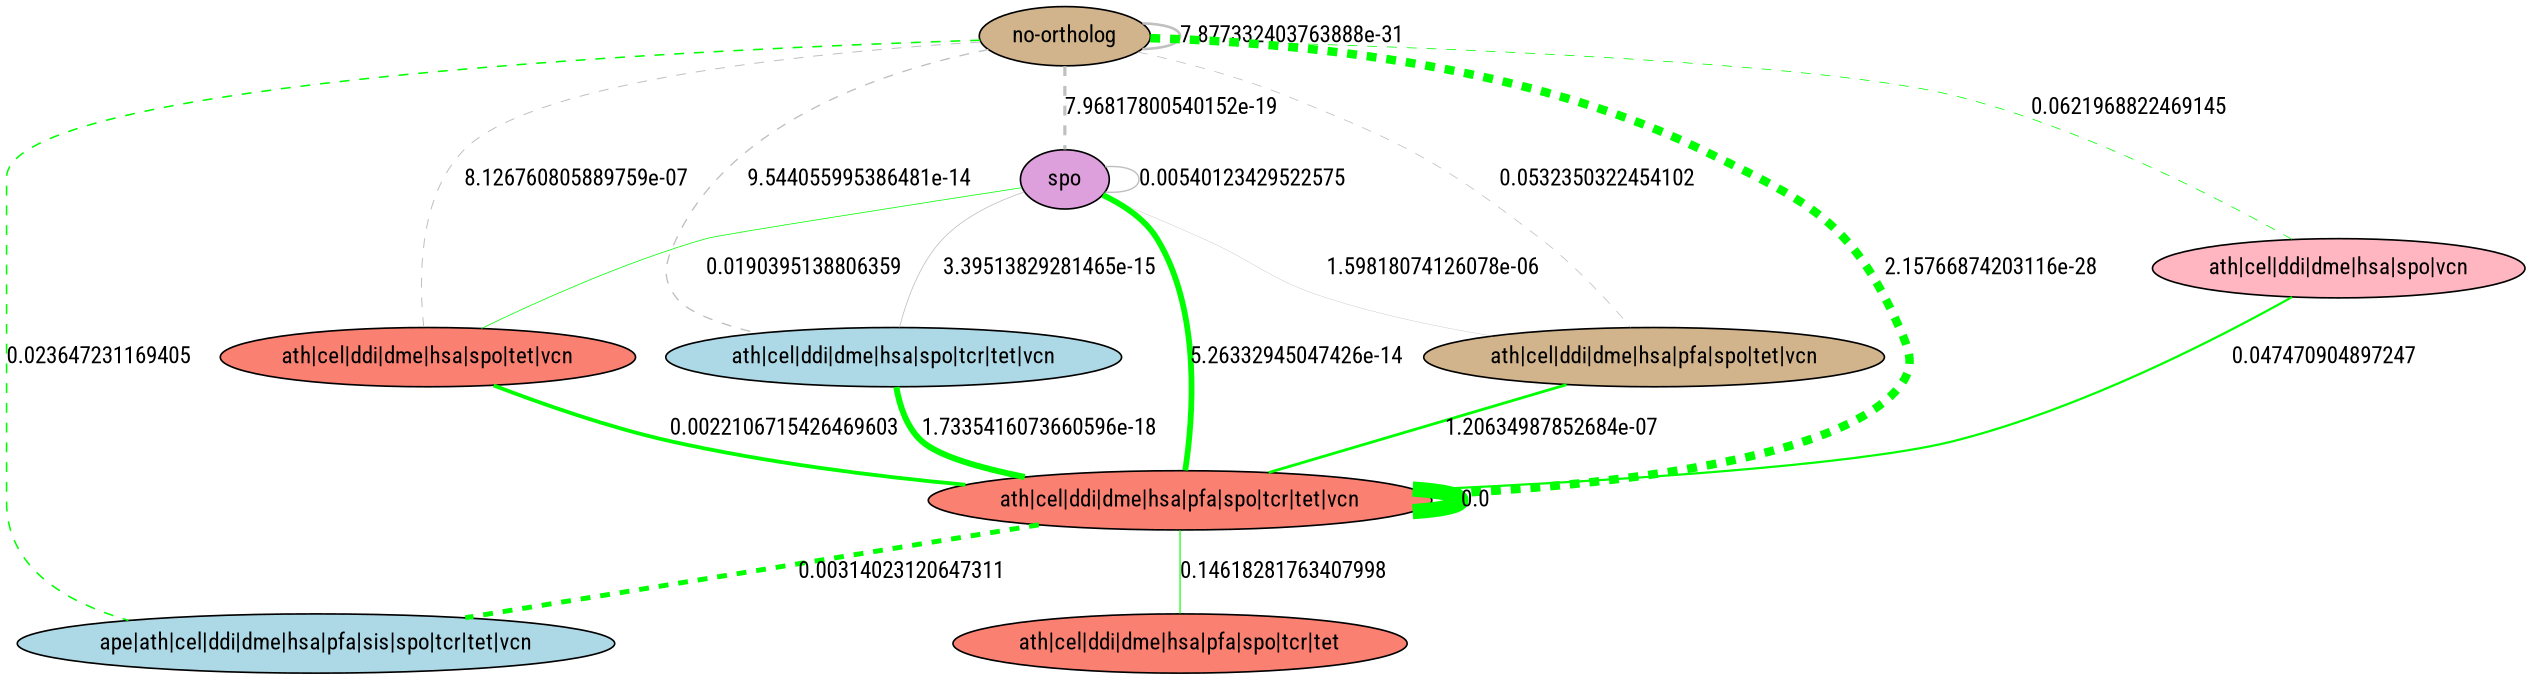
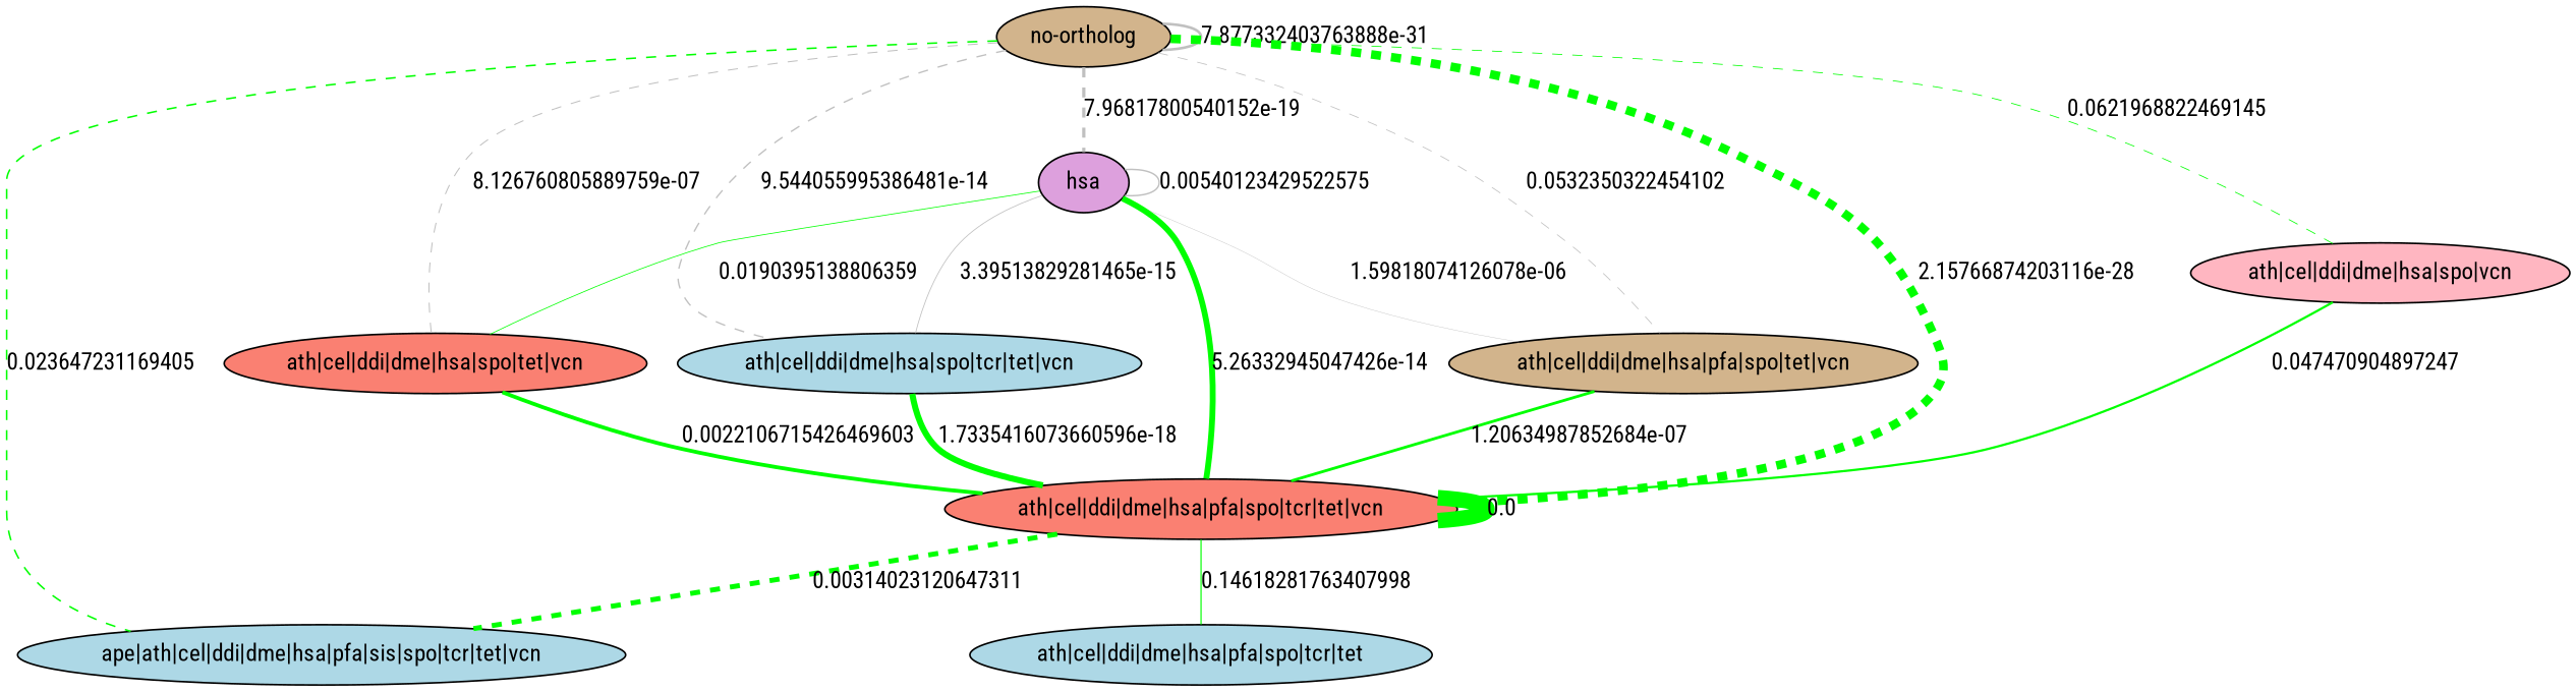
  graph {
    fontname="Roboto Condensed"
    node [fillcolor=lightblue fontname="Roboto Condensed" style=filled]
    edge [A="-----------------" B="-+--+-++-++--++++" PROF_A="-+--+-++-++--++++" PROF_Q="-----------------" color=green fontname="Roboto Condensed" style=solid taxa_A="ath|cel|ddi|dme|hsa|pfa|spo|tcr|tet|vcn" taxa_Q="no-ortholog" taxonomy_A=eukar taxonomy_Q=eukar]
    "no-ortholog" [fillcolor=tan]
-   spo [fillcolor=plum]
+   spo [fillcolor=plum label=hsa]
    "ath|cel|ddi|dme|hsa|spo|vcn" [fillcolor=lightpink]
    "ath|cel|ddi|dme|hsa|spo|tet|vcn" [fillcolor=salmon]
    "ath|cel|ddi|dme|hsa|spo|tcr|tet|vcn"
    "ath|cel|ddi|dme|hsa|pfa|spo|tet|vcn" [fillcolor=tan]
    "ath|cel|ddi|dme|hsa|pfa|spo|tcr|tet|vcn" [fillcolor=salmon]
    "ape|ath|cel|ddi|dme|hsa|pfa|sis|spo|tcr|tet|vcn"
-   "ath|cel|ddi|dme|hsa|pfa|spo|tcr|tet" [fillcolor=salmon]
+   "ath|cel|ddi|dme|hsa|pfa|spo|tcr|tet"
    "no-ortholog" -- "no-ortholog" [B="-----------------" PROF_A="-----------------" color=grey expected_nab=1144.5066 label="7.877332403763888e-31" nab=812 penwidth=1.5885126278928734 taxa_A="no-ortholog" taxonomy_A=mixed taxonomy_Q=mixed]
    "no-ortholog" -- spo [B="-------------+---" PROF_A="-------------+---" color=grey expected_nab=761.2762 label="7.96817800540152e-19" nab=992 penwidth=1.9406459690513918 style=dashed taxa_A=spo taxonomy_Q=mixed]
    "no-ortholog" -- "ath|cel|ddi|dme|hsa|spo|vcn" [B="-+--+-++-+---+--+" PROF_A="-+--+-++-+---+--+" expected_nab=268.2189 label=0.0621968822469145 nab=240 penwidth=0.46951112154469155 style=dashed taxa_A="ath|cel|ddi|dme|hsa|spo|vcn" taxonomy_Q=mixed]
    "no-ortholog" -- "ath|cel|ddi|dme|hsa|spo|tet|vcn" [B="-+--+-++-+---+-++" PROF_A="-+--+-++-+---+-++" color=grey expected_nab=404.0742 label="8.126760805889759e-07" nab=315 penwidth=0.6162333470274077 style=dashed taxa_A="ath|cel|ddi|dme|hsa|spo|tet|vcn" taxonomy_Q=mixed]
    "no-ortholog" -- "ath|cel|ddi|dme|hsa|spo|tcr|tet|vcn" [B="-+--+-++-+---++++" PROF_A="-+--+-++-+---++++" color=grey expected_nab=583.8391 label="9.544055995386481e-14" nab=425 penwidth=0.831425944402058 style=dashed taxa_A="ath|cel|ddi|dme|hsa|spo|tcr|tet|vcn" taxonomy_Q=mixed]
    "no-ortholog" -- "ath|cel|ddi|dme|hsa|pfa|spo|tet|vcn" [B="-+--+-++-++--+-++" PROF_A="-+--+-++-++--+-++" color=grey expected_nab=274.5673 label=0.0532350322454102 nab=245 penwidth=0.47929260324353934 style=dashed taxa_A="ath|cel|ddi|dme|hsa|pfa|spo|tet|vcn" taxonomy_Q=mixed]
    "no-ortholog" -- "ath|cel|ddi|dme|hsa|pfa|spo|tcr|tet|vcn" [expected_nab=3116.8416 label="2.15766874203116e-28" nab=2635 penwidth=5.15484085529276 style=dashed taxonomy_Q=mixed]
    "no-ortholog" -- "ape|ath|cel|ddi|dme|hsa|pfa|sis|spo|tcr|tet|vcn" [B="++--+-++-++-+++++" PROF_A="++--+-++-++-+++++" expected_nab=527.4443 label=0.023647231169405 nab=480 penwidth=0.9390222430893831 style=dashed taxa_A="ape|ath|cel|ddi|dme|hsa|pfa|sis|spo|tcr|tet|vcn" taxonomy_A=mixed taxonomy_Q=mixed]
    spo -- spo [A="-------------+---" B="-------------+---" PROF_A="-------------+---" PROF_Q="-------------+---" color=grey expected_nab=506.36800000000005 label=0.00540123429522575 nab=449 penwidth=0.878377056556527 taxa_A=spo taxa_Q=spo]
    spo -- "ath|cel|ddi|dme|hsa|spo|tet|vcn" [A="-------------+---" B="-+--+-++-+---+-++" PROF_A="-+--+-++-+---+-++" PROF_Q="-------------+---" expected_nab=268.7727 label=0.0190395138806359 nab=233 penwidth=0.4558170471663047 taxa_A="ath|cel|ddi|dme|hsa|spo|tet|vcn" taxa_Q=spo]
    spo -- "ath|cel|ddi|dme|hsa|spo|tcr|tet|vcn" [A="-------------+---" B="-+--+-++-+---++++" PROF_A="-+--+-++-+---++++" PROF_Q="-------------+---" color=grey expected_nab=388.3445 label="3.39513829281465e-15" nab=251 penwidth=0.49103038128215676 taxa_A="ath|cel|ddi|dme|hsa|spo|tcr|tet|vcn" taxa_Q=spo]
    spo -- "ath|cel|ddi|dme|hsa|pfa|spo|tet|vcn" [A="-------------+---" B="-+--+-++-++--+-++" PROF_A="-+--+-++-++--+-++" PROF_Q="-------------+---" color=grey expected_nab=182.6303 label="1.59818074126078e-06" nab=124 penwidth=0.24258074613142397 taxa_A="ath|cel|ddi|dme|hsa|pfa|spo|tet|vcn" taxa_Q=spo]
    spo -- "ath|cel|ddi|dme|hsa|pfa|spo|tcr|tet|vcn" [A="-------------+---" PROF_Q="-------------+---" expected_nab=2073.1881 label="5.26332945047426e-14" nab=1798 penwidth=3.5174208189056486 taxa_Q=spo]
    "ath|cel|ddi|dme|hsa|spo|vcn" -- "ath|cel|ddi|dme|hsa|pfa|spo|tcr|tet|vcn" [A="-+--+-++-+---+--+" PROF_Q="-+--+-++-+---+--+" expected_nab=730.4422 label=0.047470904897247 nab=686 penwidth=1.3420192890819103 taxa_Q="ath|cel|ddi|dme|hsa|spo|vcn"]
    "ath|cel|ddi|dme|hsa|spo|tet|vcn" -- "ath|cel|ddi|dme|hsa|pfa|spo|tcr|tet|vcn" [A="-+--+-++-+---+-++" PROF_Q="-+--+-++-+---+-++" expected_nab=1100.4177 label=0.0022106715426469603 nab=1185 penwidth=2.3182111626269144 taxa_Q="ath|cel|ddi|dme|hsa|spo|tet|vcn"]
    "ath|cel|ddi|dme|hsa|spo|tcr|tet|vcn" -- "ath|cel|ddi|dme|hsa|pfa|spo|tcr|tet|vcn" [A="-+--+-++-+---++++" PROF_Q="-+--+-++-+---++++" expected_nab=1589.9725 label="1.7335416073660596e-18" nab=1881 penwidth=3.679793415106521 taxa_Q="ath|cel|ddi|dme|hsa|spo|tcr|tet|vcn"]
    "ath|cel|ddi|dme|hsa|pfa|spo|tet|vcn" -- "ath|cel|ddi|dme|hsa|pfa|spo|tcr|tet|vcn" [A="-+--+-++-++--+-++" PROF_Q="-+--+-++-++--+-++" expected_nab=747.7308 label="1.20634987852684e-07" nab=870 penwidth=1.7019778155995071 taxa_Q="ath|cel|ddi|dme|hsa|pfa|spo|tet|vcn"]
    "ath|cel|ddi|dme|hsa|pfa|spo|tcr|tet|vcn" -- "ath|cel|ddi|dme|hsa|pfa|spo|tcr|tet|vcn" [A="-+--+-++-++--++++" PROF_Q="-+--+-++-++--++++" expected_nab=8488.1132 label=0.0 nab=4750 penwidth=9.292407613905354 taxa_Q="ath|cel|ddi|dme|hsa|pfa|spo|tcr|tet|vcn"]
    "ath|cel|ddi|dme|hsa|pfa|spo|tcr|tet|vcn" -- "ape|ath|cel|ddi|dme|hsa|pfa|sis|spo|tcr|tet|vcn" [A="-+--+-++-++--++++" B="++--+-++-++-+++++" PROF_A="++--+-++-++-+++++" PROF_Q="-+--+-++-++--++++" expected_nab=1436.3923 label=0.00314023120647311 nab=1529 penwidth=2.9911771035076393 style=dashed taxa_A="ape|ath|cel|ddi|dme|hsa|pfa|sis|spo|tcr|tet|vcn" taxa_Q="ath|cel|ddi|dme|hsa|pfa|spo|tcr|tet|vcn" taxonomy_A=mixed]
    "ath|cel|ddi|dme|hsa|pfa|spo|tcr|tet|vcn" -- "ath|cel|ddi|dme|hsa|pfa|spo|tcr|tet" [A="-+--+-++-++--+++-" PROF_Q="-+--+-++-++--+++-" expected_nab=336.5509 label=0.14618281763407998 nab=359 penwidth=0.7023103859772678 taxa_Q="ath|cel|ddi|dme|hsa|pfa|spo|tcr|tet"]
  }
